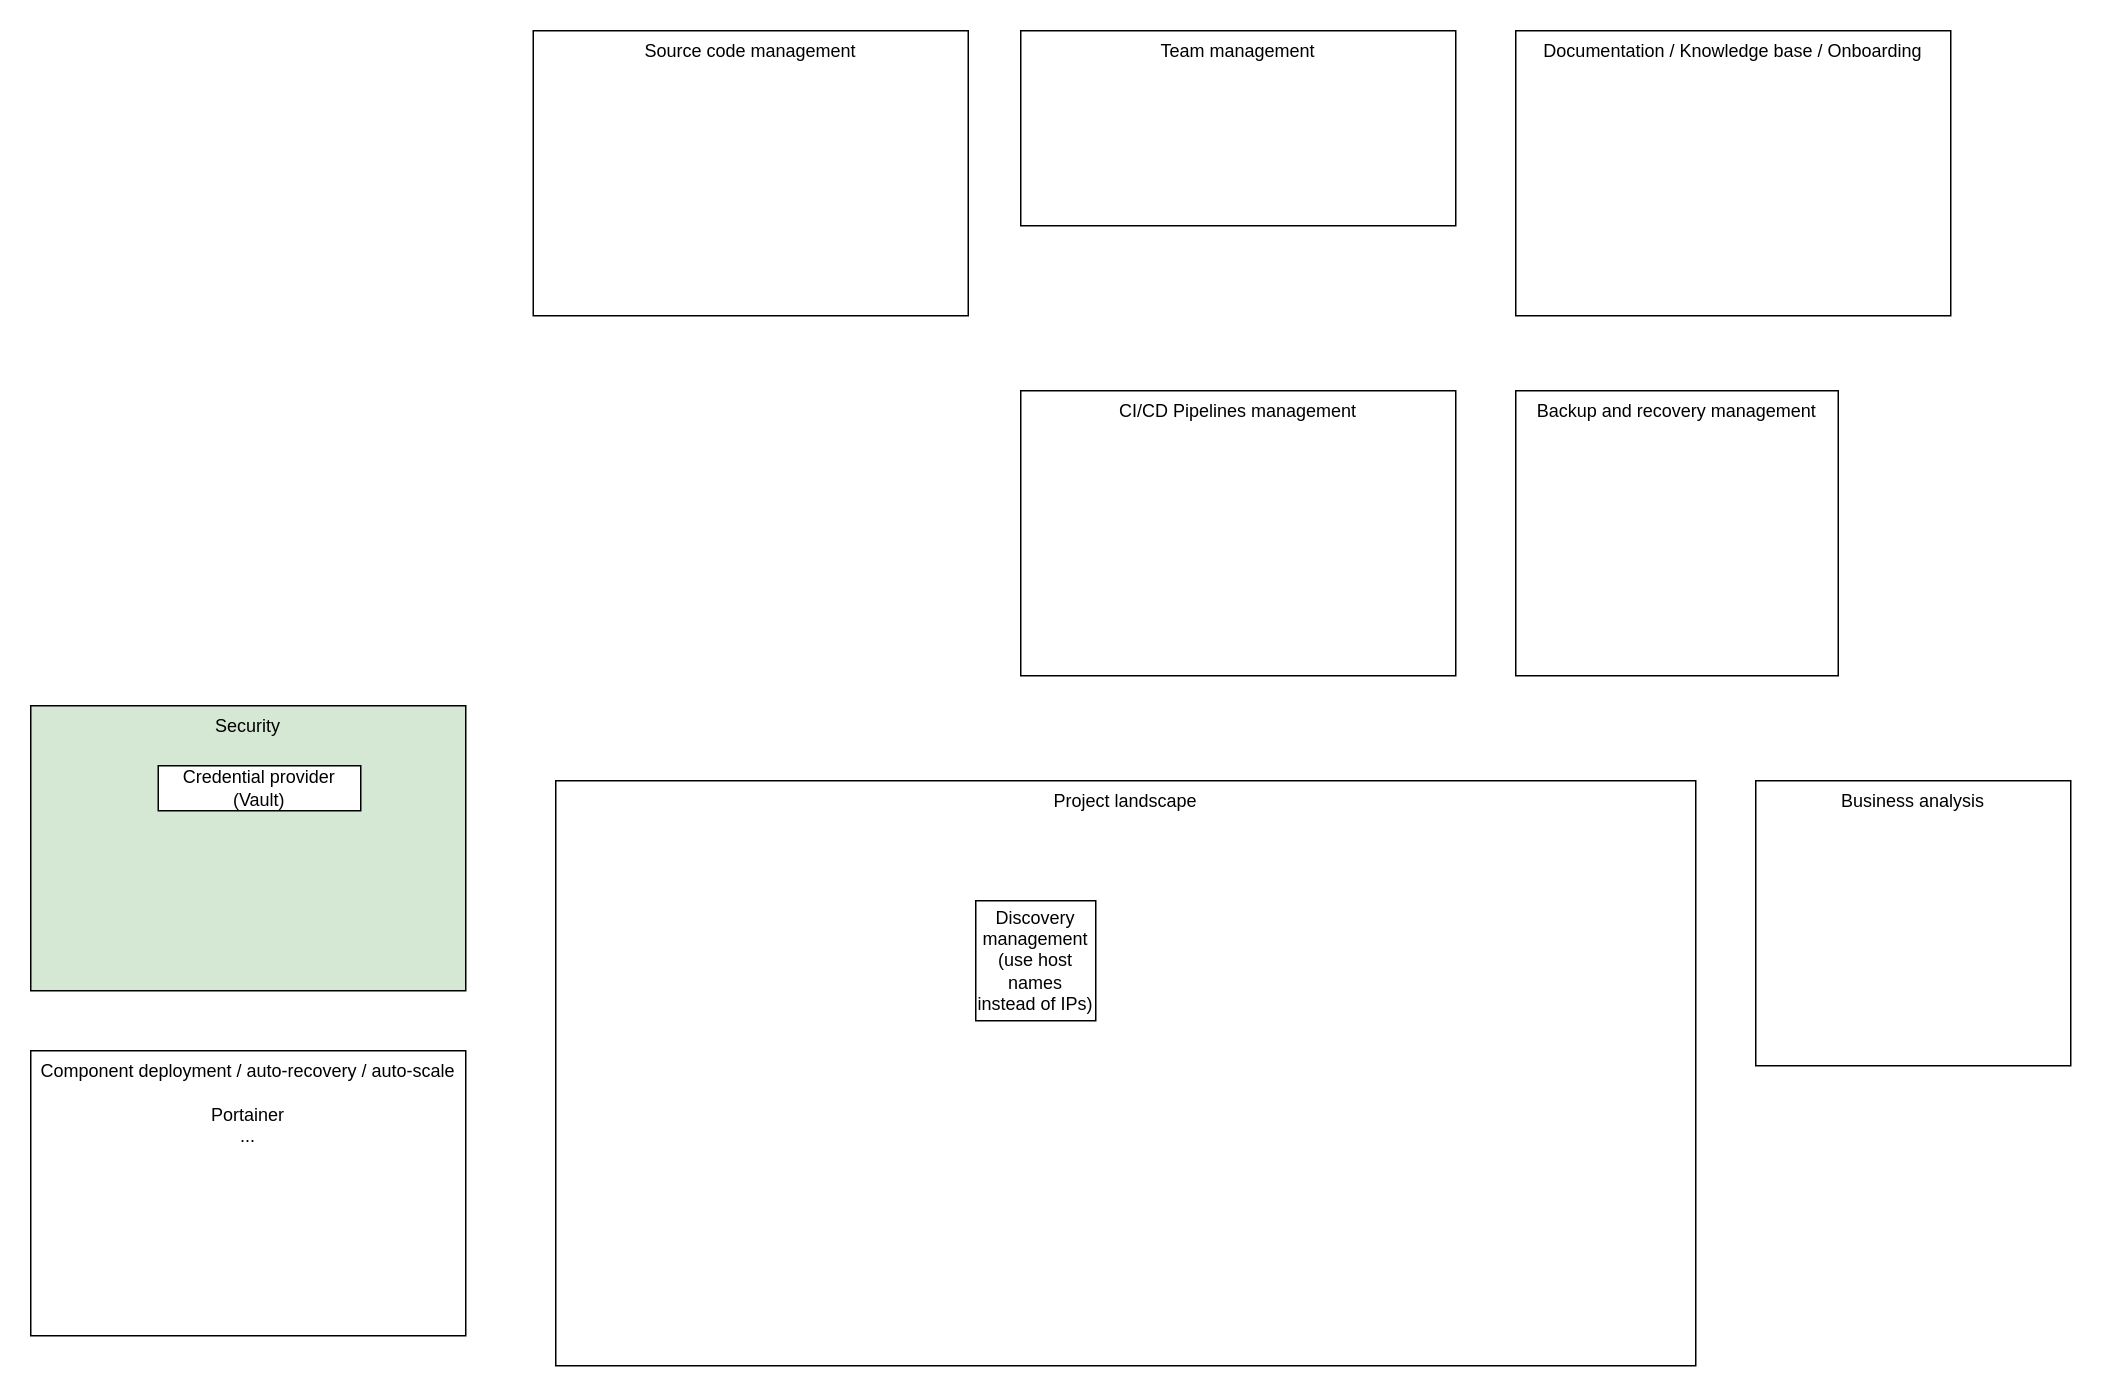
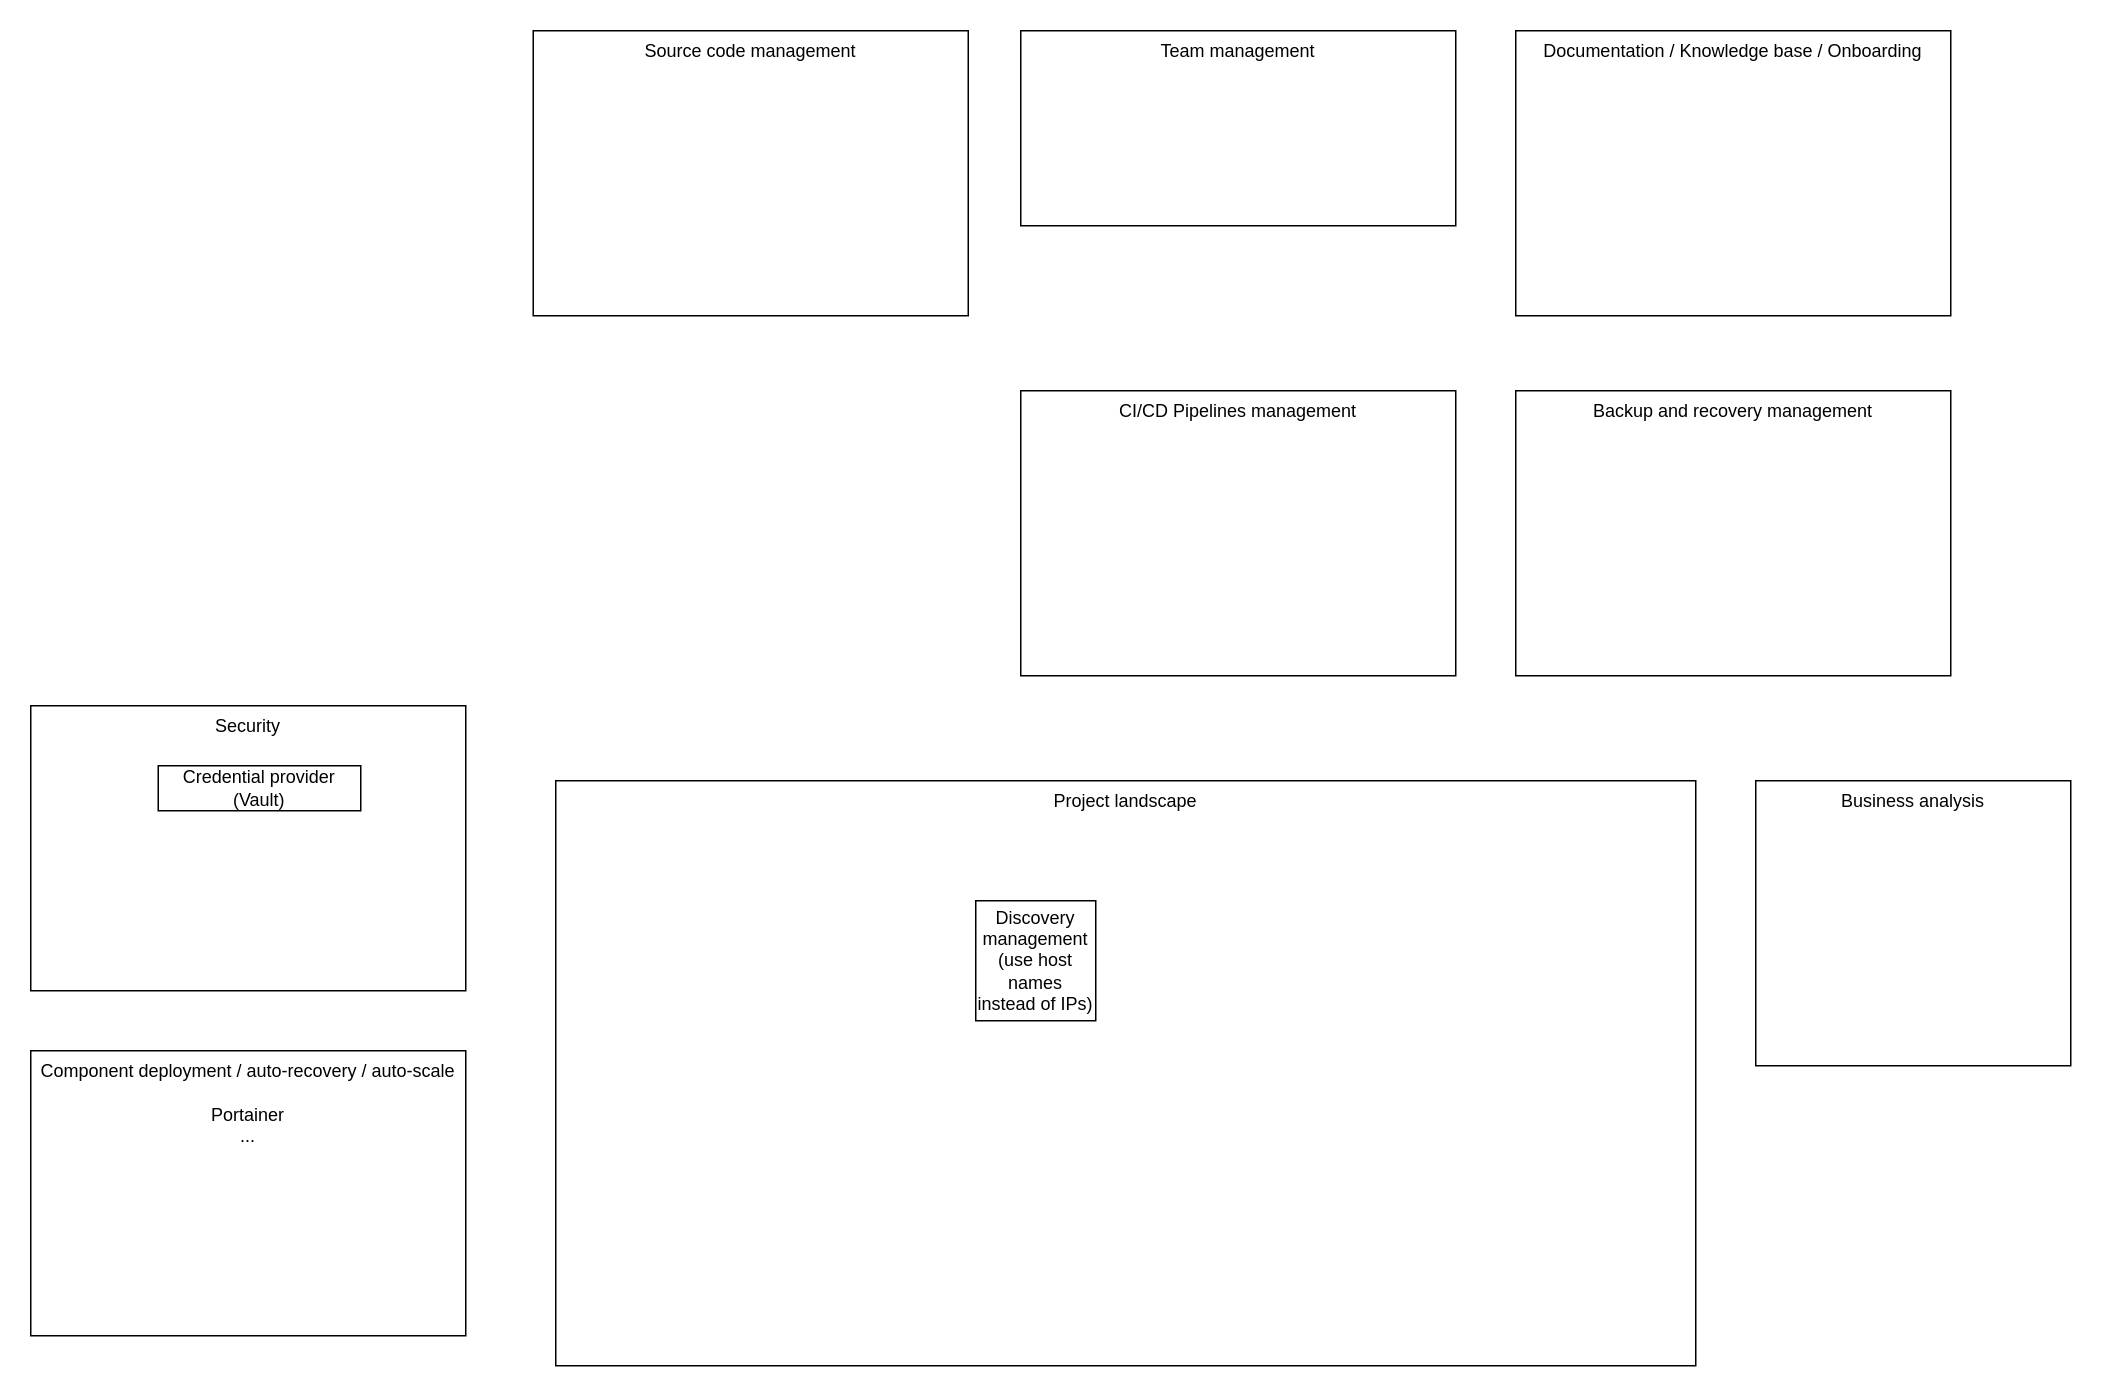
  <mxCell id="0" />
  <mxCell id="1" parent="0" />
  <mxCell id="2" value="Team management" style="rounded=0;whiteSpace=wrap;html=1;verticalAlign=top;" vertex="1" parent="1"><mxGeometry x="680" y="20" width="290" height="130" as="geometry" /></mxCell>
  <mxCell id="3" value="Source code management" style="rounded=0;whiteSpace=wrap;html=1;verticalAlign=top;" vertex="1" parent="1"><mxGeometry x="355" y="20" width="290" height="190" as="geometry" /></mxCell>
  <mxCell id="4" value="CI/CD Pipelines management" style="rounded=0;whiteSpace=wrap;html=1;verticalAlign=top;" vertex="1" parent="1"><mxGeometry x="680" y="260" width="290" height="190" as="geometry" /></mxCell>
- <mxCell id="5" value="Security" style="rounded=0;whiteSpace=wrap;html=1;verticalAlign=top;fillColor=#d5e8d4;" vertex="1" parent="1"><mxGeometry x="20" y="470" width="290" height="190" as="geometry" /></mxCell>
- <mxCell id="6" value="Backup and recovery management" style="rounded=0;whiteSpace=wrap;html=1;verticalAlign=top;" vertex="1" parent="1"><mxGeometry x="1010" y="260" width="215" height="190" as="geometry" /></mxCell>
+ <mxCell id="5" value="Security" style="rounded=0;whiteSpace=wrap;html=1;verticalAlign=top;" vertex="1" parent="1"><mxGeometry x="20" y="470" width="290" height="190" as="geometry" /></mxCell>
+ <mxCell id="6" value="Backup and recovery management" style="rounded=0;whiteSpace=wrap;html=1;verticalAlign=top;" vertex="1" parent="1"><mxGeometry x="1010" y="260" width="290" height="190" as="geometry" /></mxCell>
  <mxCell id="7" value="Project landscape" style="rounded=0;whiteSpace=wrap;html=1;verticalAlign=top;" vertex="1" parent="1"><mxGeometry x="370" y="520" width="760" height="390" as="geometry" /></mxCell>
  <mxCell id="8" value="Business analysis" style="rounded=0;whiteSpace=wrap;html=1;verticalAlign=top;" vertex="1" parent="1"><mxGeometry x="1170" y="520" width="210" height="190" as="geometry" /></mxCell>
  <mxCell id="9" value="Component deployment / auto-recovery / auto-scale&lt;br&gt;&lt;br&gt;Portainer&lt;br&gt;..." style="rounded=0;whiteSpace=wrap;html=1;verticalAlign=top;" vertex="1" parent="1"><mxGeometry x="20" y="700" width="290" height="190" as="geometry" /></mxCell>
  <mxCell id="10" value="Credential provider (Vault)" style="rounded=0;whiteSpace=wrap;html=1;" vertex="1" parent="1"><mxGeometry x="105" y="510" width="135" height="30" as="geometry" /></mxCell>
  <mxCell id="11" value="Discovery management&lt;br&gt;(use host names instead of IPs)" style="rounded=0;whiteSpace=wrap;html=1;" vertex="1" parent="1"><mxGeometry x="650" y="600" width="80" height="80" as="geometry" /></mxCell>
  <mxCell id="12" value="Documentation / Knowledge base / Onboarding" style="rounded=0;whiteSpace=wrap;html=1;verticalAlign=top;" vertex="1" parent="1"><mxGeometry x="1010" y="20" width="290" height="190" as="geometry" /></mxCell>
